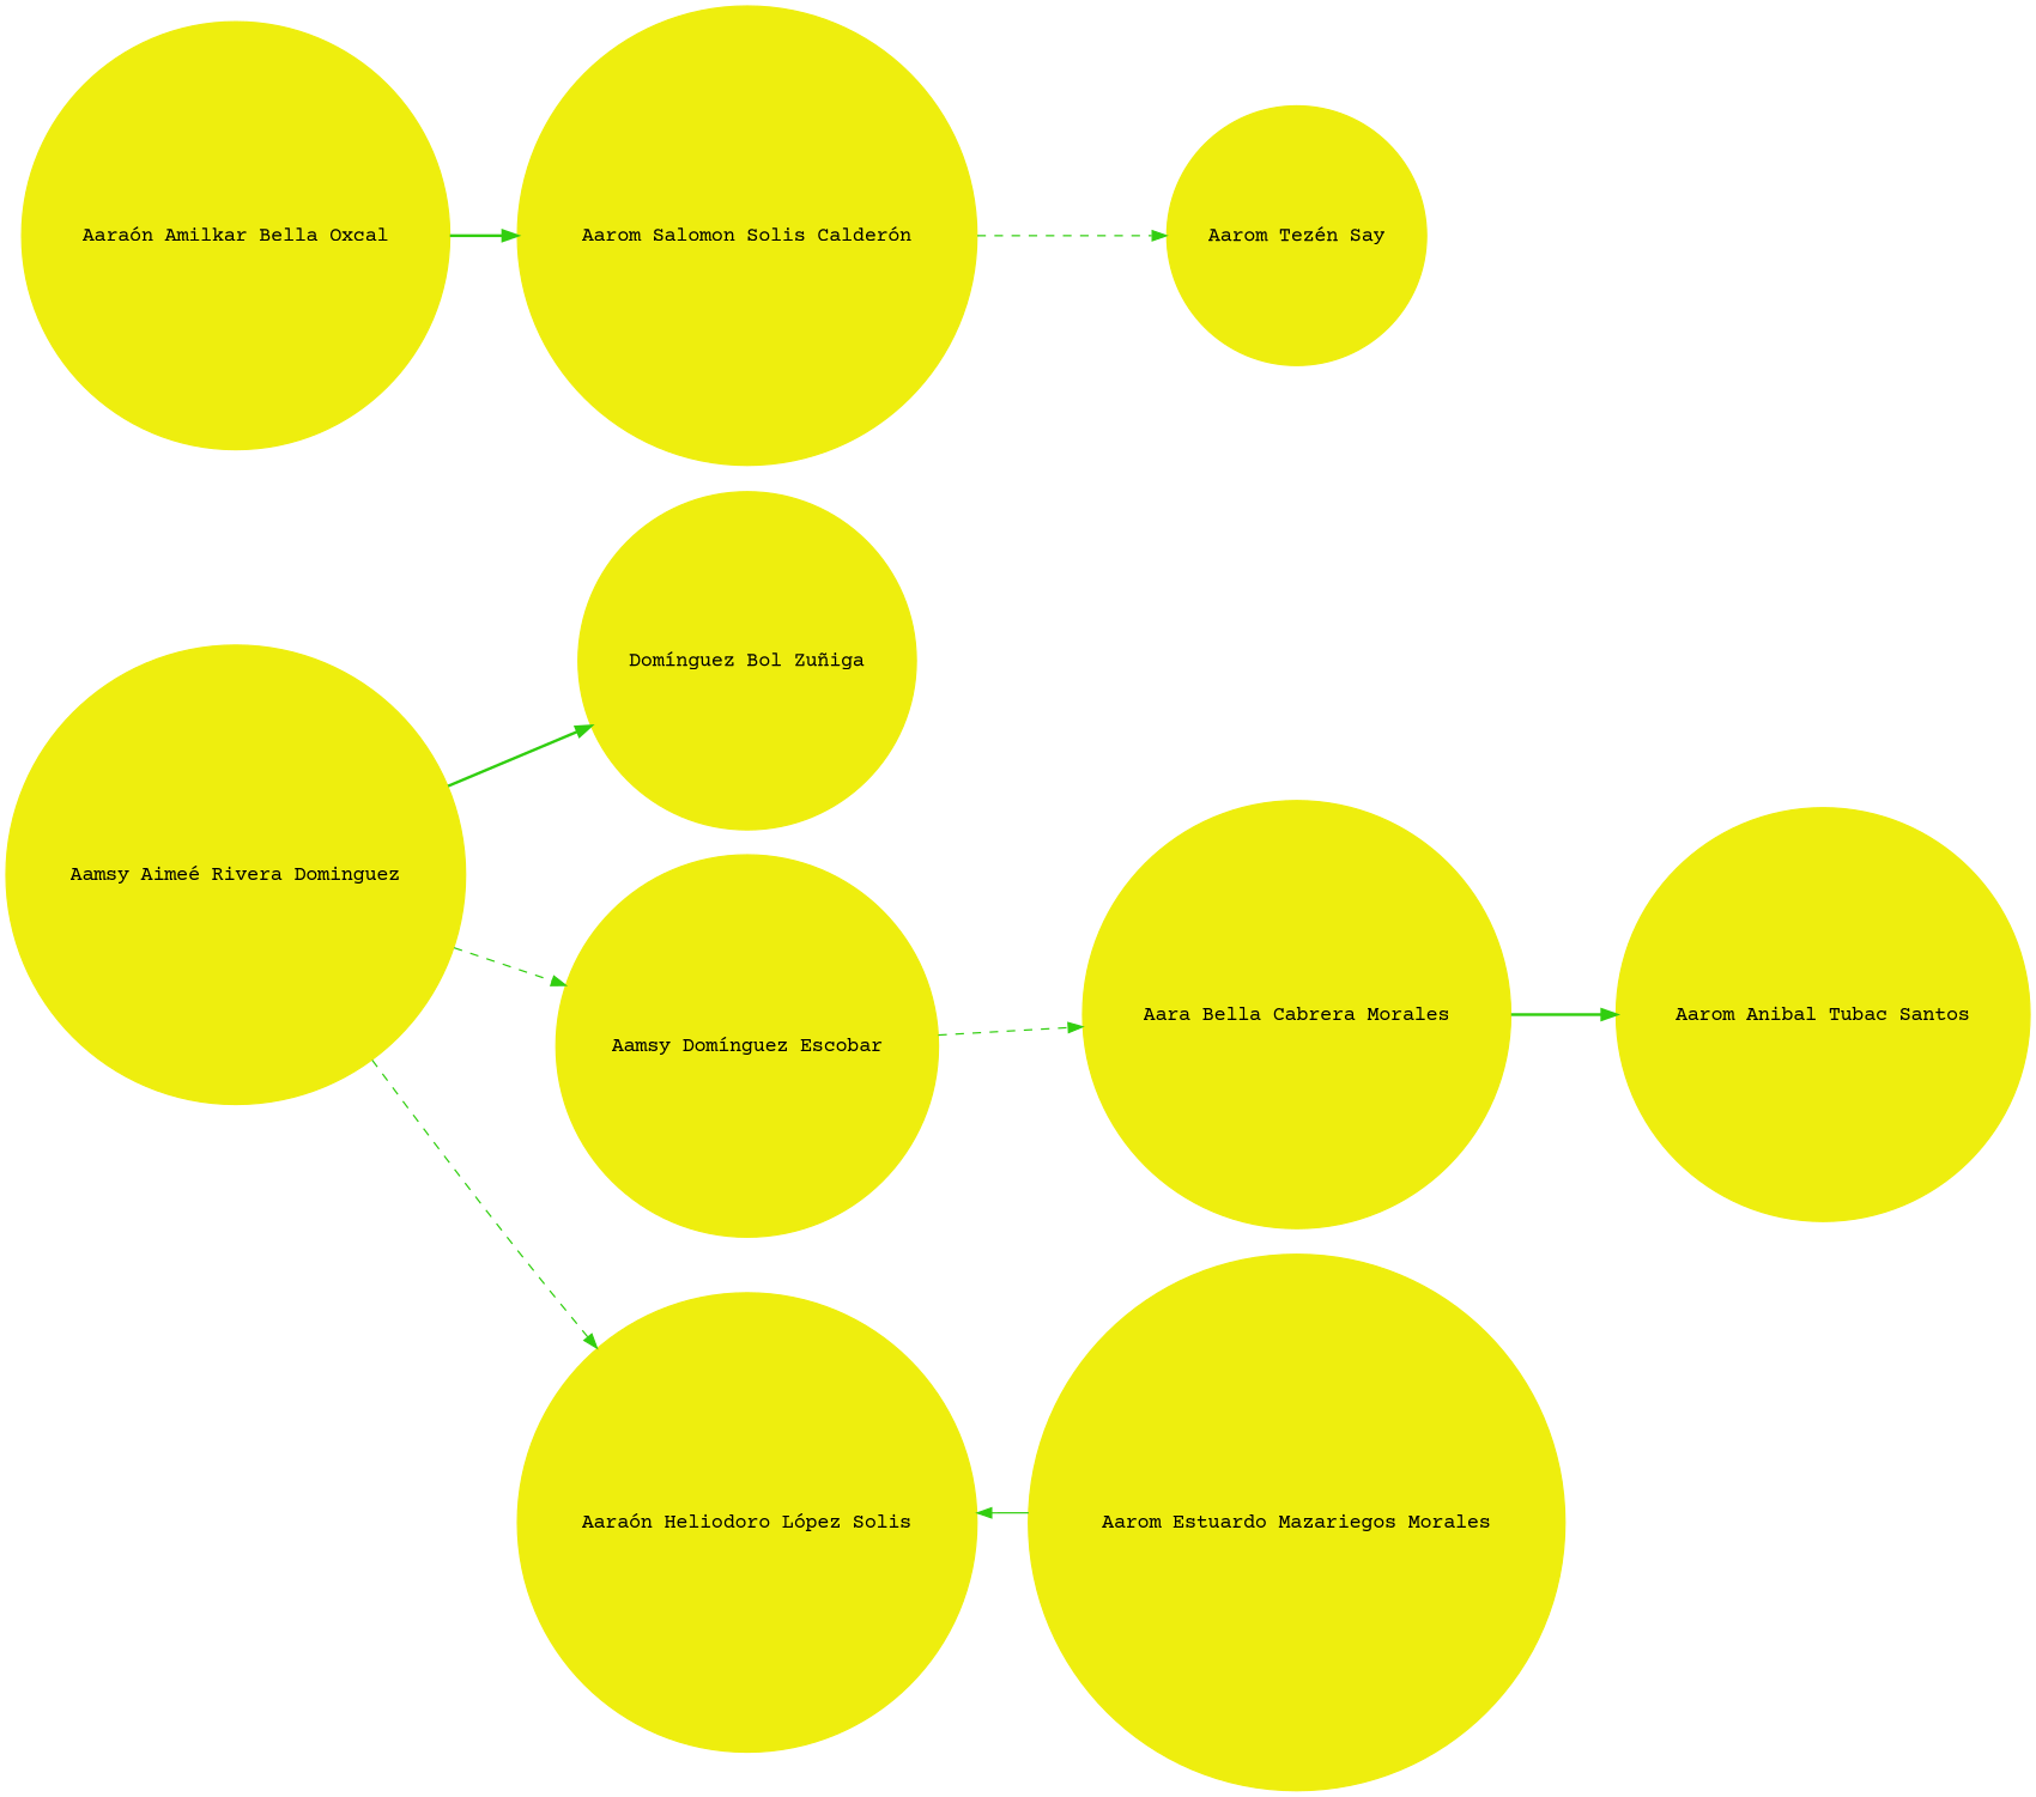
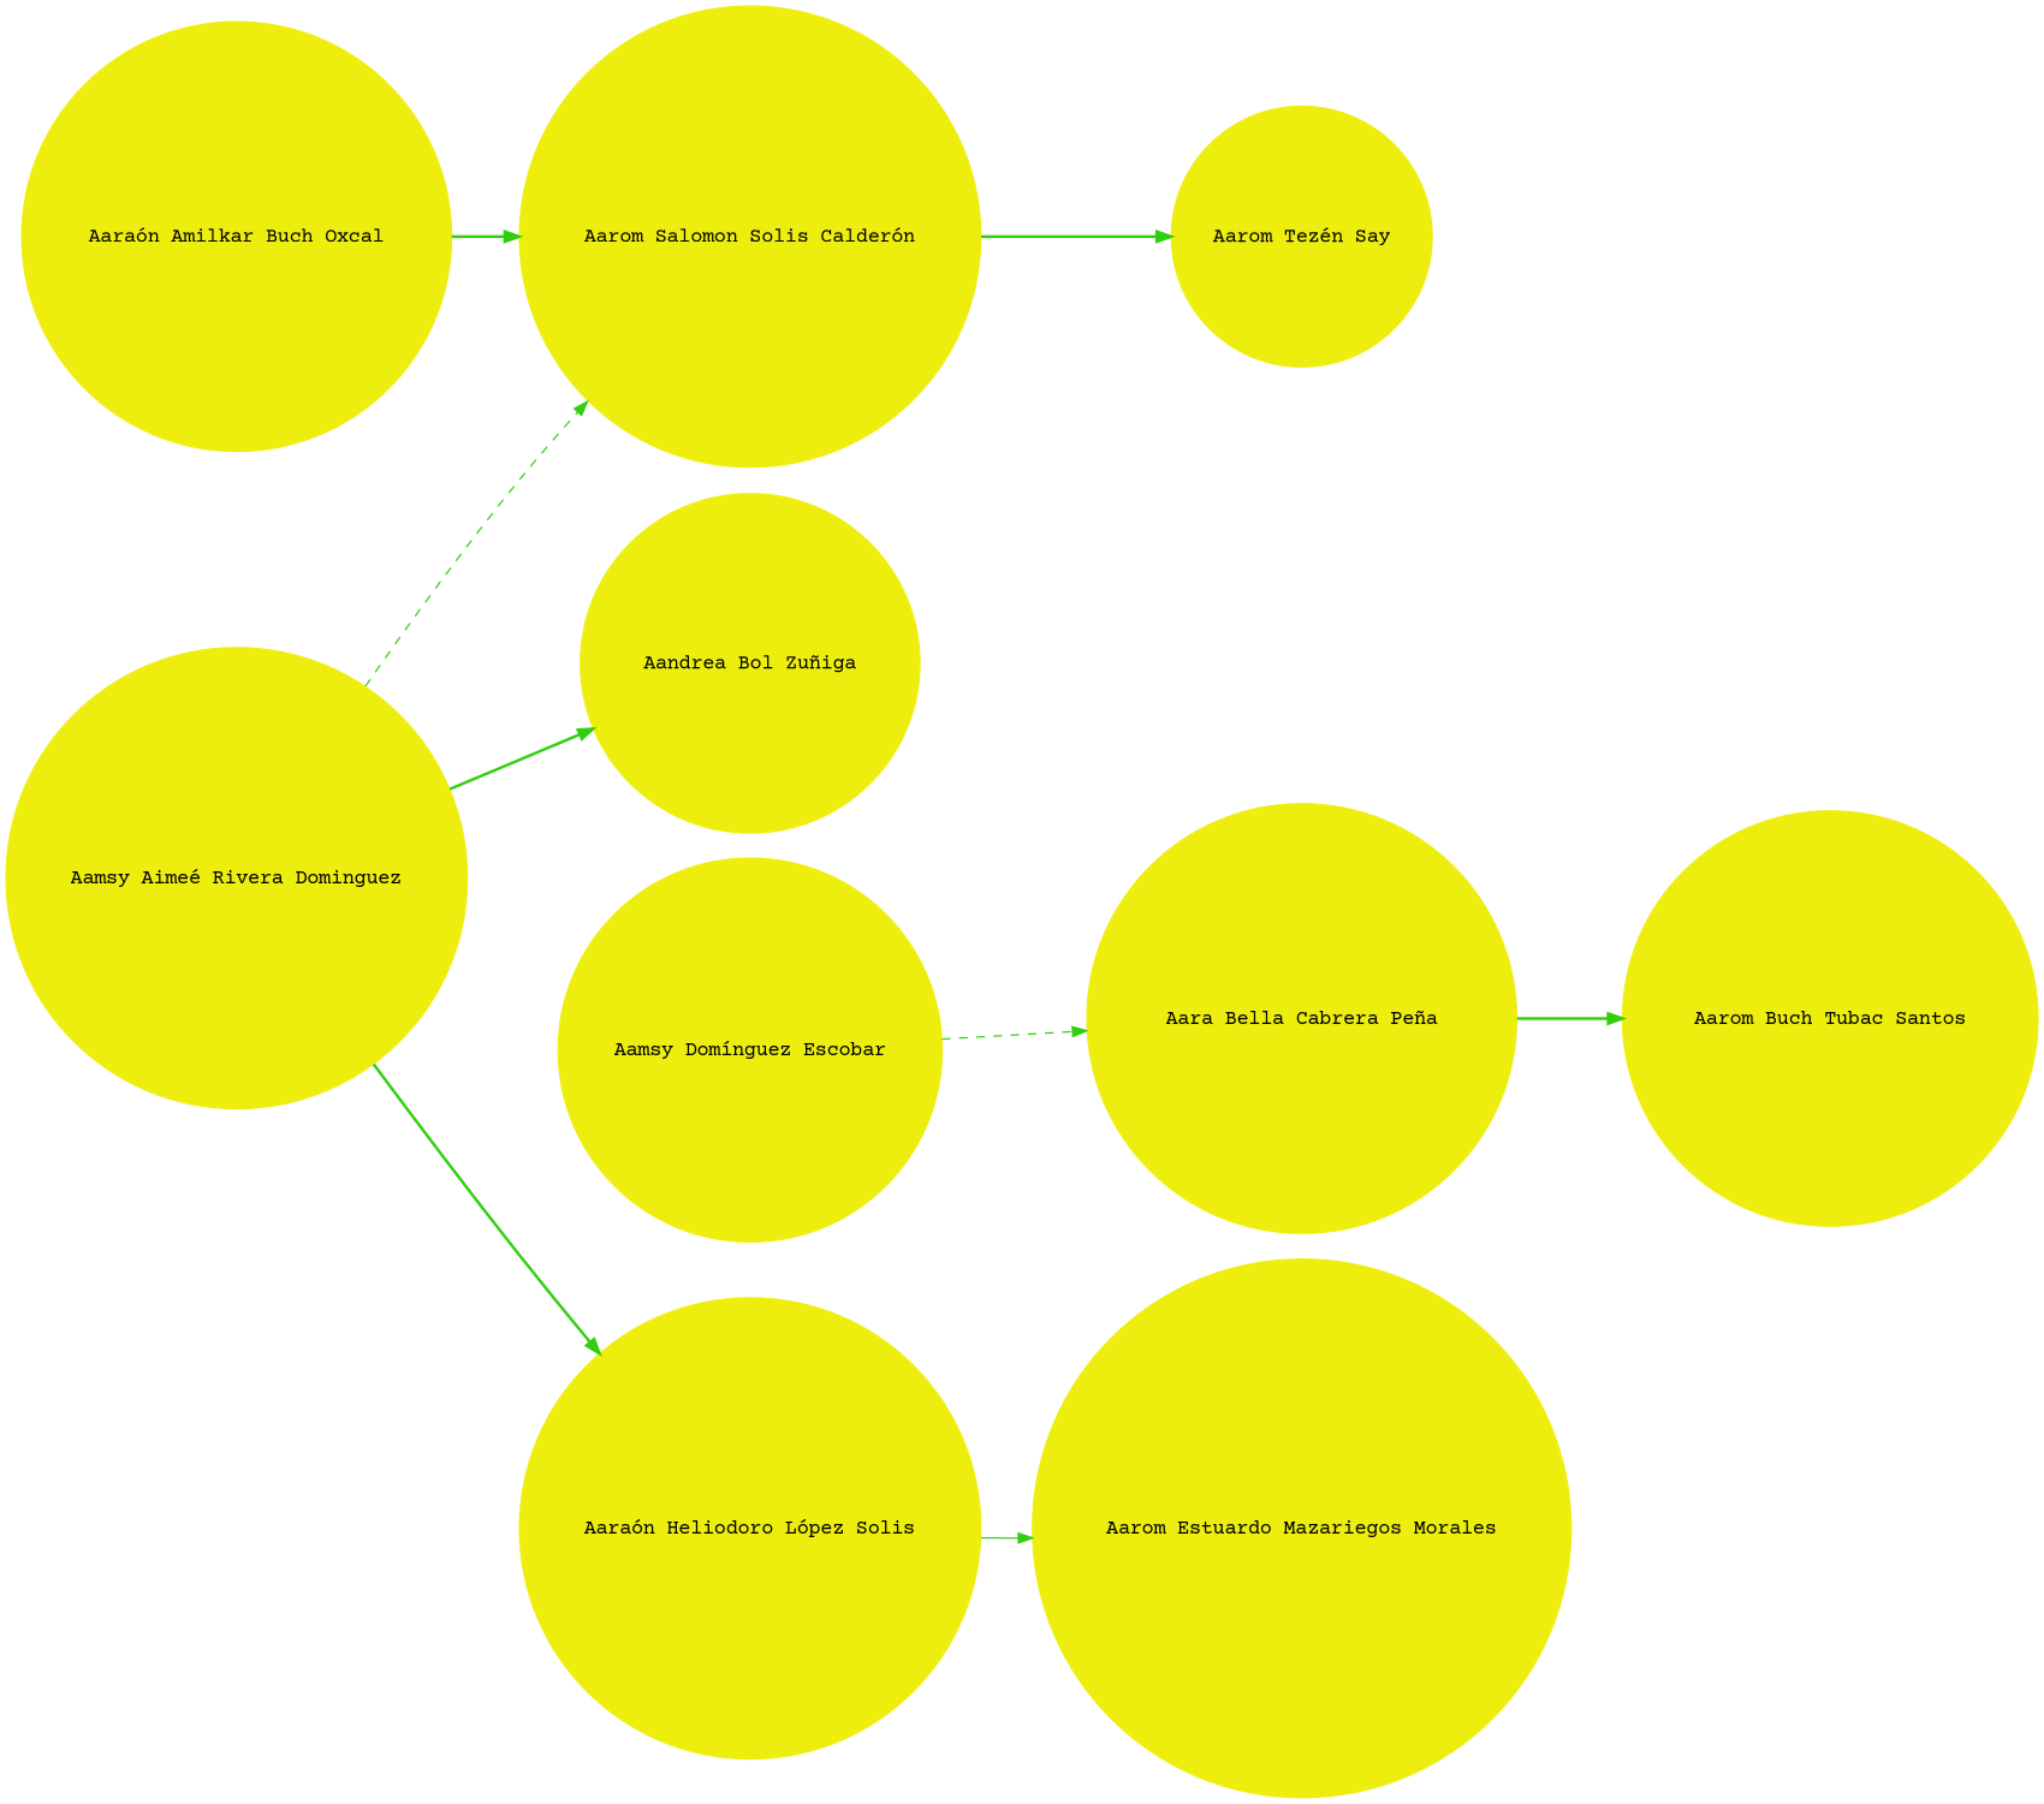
  digraph {
    fontname="Courier Prime"
    rankdir=LR
    node [color="#EEEEE" fillcolor="#EEEEE" fontname="Courier Prime" shape=circle style=filled]
    edge [color="#31CEFO" fontname="Courier Prime" style=bold]
    n1 [label="Aarom Tezén Say"]
    n2 [label="Aarom Salomon Solis Calderón"]
-   n3 [label="Aaraón Amilkar Bella Oxcal"]
-   n4 [label="Aarom Anibal Tubac Santos"]
-   n5 [label="Aara Bella Cabrera Morales"]
-   n6 [label="Domínguez Bol Zuñiga"]
+   n3 [label="Aaraón Amilkar Buch Oxcal"]
+   n4 [label="Aarom Buch Tubac Santos"]
+   n5 [label="Aara Bella Cabrera Peña"]
+   n6 [label="Aandrea Bol Zuñiga"]
    n7 [label="Aamsy Domínguez Escobar"]
    n8 [label="Aarom Estuardo Mazariegos Morales"]
    n9 [label="Aaraón Heliodoro López Solis"]
    n10 [label="Aamsy Aimeé Rivera Dominguez"]
-   n2 -> n1 [style=dashed]
+   n2 -> n1
    n3 -> n2
    n5 -> n4
    n7 -> n5 [style=dashed]
-   n8 -> n9 [style=solid]
+   n9 -> n8 [style=solid]
    n10 -> n6
-   n10 -> n7 [style=dashed]
-   n10 -> n9 [style=dashed]
+   n10 -> n2 [style=dashed]
+   n10 -> n9
  }
